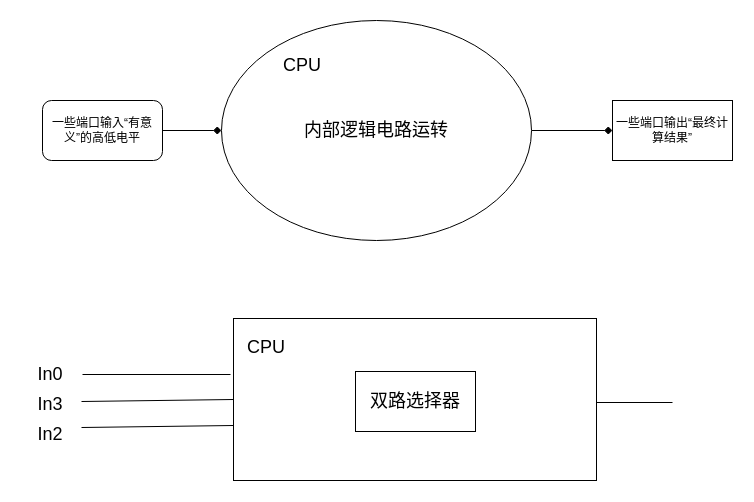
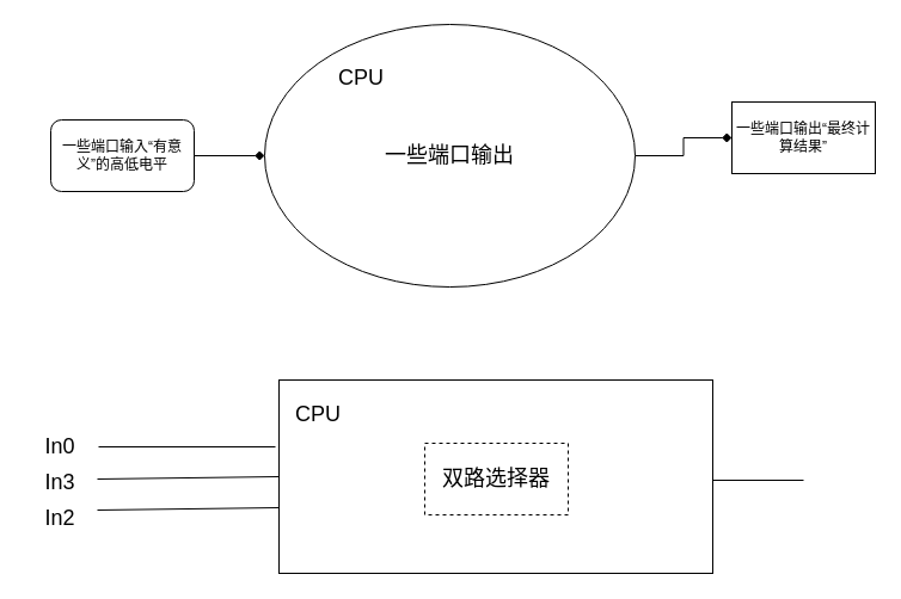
  <mxCell id="0" />
  <mxCell id="1" parent="0" />
  <mxCell id="2" value="" style="rounded=0;whiteSpace=wrap;html=1;fontSize=18;" vertex="1" parent="1"><mxGeometry x="233" y="318" width="363" height="162" as="geometry" /></mxCell>
  <mxCell id="3" value="" style="edgeStyle=orthogonalEdgeStyle;rounded=0;orthogonalLoop=1;jettySize=auto;html=1;fontSize=18;endArrow=diamond;" edge="1" parent="1" source="4" target="6"><mxGeometry relative="1" as="geometry" /></mxCell>
  <mxCell id="4" value="一些端口输入“有意义”的高低电平" style="whiteSpace=wrap;html=1;rounded=1;" vertex="1" parent="1"><mxGeometry x="42" y="100" width="120" height="60" as="geometry" /></mxCell>
  <mxCell id="5" value="" style="edgeStyle=orthogonalEdgeStyle;rounded=0;orthogonalLoop=1;jettySize=auto;html=1;fontSize=18;endArrow=diamond;" edge="1" parent="1" source="6" target="8"><mxGeometry relative="1" as="geometry" /></mxCell>
- <mxCell id="6" value="&lt;font style=&quot;font-size: 18px;&quot;&gt;内部逻辑电路运转&lt;/font&gt;" style="ellipse;whiteSpace=wrap;html=1;" vertex="1" parent="1"><mxGeometry x="221" y="20" width="310" height="220" as="geometry" /></mxCell>
+ <mxCell id="6" value="&lt;font style=&quot;font-size: 18px;&quot;&gt;一些端口输出&lt;/font&gt;" style="ellipse;whiteSpace=wrap;html=1;" vertex="1" parent="1"><mxGeometry x="221" y="20" width="310" height="220" as="geometry" /></mxCell>
  <mxCell id="7" value="CPU" style="text;html=1;strokeColor=none;fillColor=none;align=center;verticalAlign=middle;whiteSpace=wrap;rounded=0;fontSize=18;" vertex="1" parent="1"><mxGeometry x="272" y="50" width="60" height="30" as="geometry" /></mxCell>
- <mxCell id="8" value="一些端口输出“最终计算结果”" style="rounded=0;whiteSpace=wrap;html=1;" vertex="1" parent="1"><mxGeometry x="612" y="100" width="120" height="60" as="geometry" /></mxCell>
+ <mxCell id="8" value="一些端口输出“最终计算结果”" style="rounded=0;whiteSpace=wrap;html=1;" vertex="1" parent="1"><mxGeometry x="612" y="85" width="120" height="60" as="geometry" /></mxCell>
  <mxCell id="9" value="CPU" style="text;html=1;strokeColor=none;fillColor=none;align=center;verticalAlign=middle;whiteSpace=wrap;rounded=0;fontSize=18;" vertex="1" parent="1"><mxGeometry x="236" y="332" width="60" height="30" as="geometry" /></mxCell>
  <mxCell id="10" value="" style="endArrow=none;html=1;rounded=0;fontSize=18;" edge="1" parent="1"><mxGeometry width="50" height="50" relative="1" as="geometry"><mxPoint x="596" y="402" as="sourcePoint" /><mxPoint x="672" y="402" as="targetPoint" /></mxGeometry></mxCell>
  <mxCell id="11" value="" style="endArrow=none;html=1;rounded=0;fontSize=18;" edge="1" parent="1"><mxGeometry width="50" height="50" relative="1" as="geometry"><mxPoint x="82" y="374" as="sourcePoint" /><mxPoint x="230" y="374" as="targetPoint" /></mxGeometry></mxCell>
  <mxCell id="12" value="" style="endArrow=none;html=1;rounded=0;fontSize=18;entryX=0;entryY=0.5;entryDx=0;entryDy=0;" edge="1" parent="1" target="2"><mxGeometry width="50" height="50" relative="1" as="geometry"><mxPoint x="81" y="401" as="sourcePoint" /><mxPoint x="178" y="451" as="targetPoint" /></mxGeometry></mxCell>
  <mxCell id="13" value="" style="endArrow=none;html=1;rounded=0;fontSize=18;entryX=0;entryY=0.5;entryDx=0;entryDy=0;" edge="1" parent="1"><mxGeometry width="50" height="50" relative="1" as="geometry"><mxPoint x="81" y="427" as="sourcePoint" /><mxPoint x="233" y="425" as="targetPoint" /></mxGeometry></mxCell>
  <mxCell id="14" value="In0" style="text;html=1;strokeColor=none;fillColor=none;align=center;verticalAlign=middle;whiteSpace=wrap;rounded=0;fontSize=18;" vertex="1" parent="1"><mxGeometry x="20" y="359" width="60" height="30" as="geometry" /></mxCell>
  <mxCell id="15" value="In3" style="text;html=1;strokeColor=none;fillColor=none;align=center;verticalAlign=middle;whiteSpace=wrap;rounded=0;fontSize=18;" vertex="1" parent="1"><mxGeometry x="20" y="389" width="60" height="30" as="geometry" /></mxCell>
  <mxCell id="16" value="In2" style="text;html=1;strokeColor=none;fillColor=none;align=center;verticalAlign=middle;whiteSpace=wrap;rounded=0;fontSize=18;" vertex="1" parent="1"><mxGeometry x="20" y="419" width="60" height="30" as="geometry" /></mxCell>
- <mxCell id="17" value="双路选择器" style="rounded=0;whiteSpace=wrap;html=1;fontSize=18;" vertex="1" parent="1"><mxGeometry x="355" y="371" width="120" height="60" as="geometry" /></mxCell>
+ <mxCell id="17" value="双路选择器" style="rounded=0;whiteSpace=wrap;html=1;fontSize=18;dashed=1;" vertex="1" parent="1"><mxGeometry x="355" y="371" width="120" height="60" as="geometry" /></mxCell>
